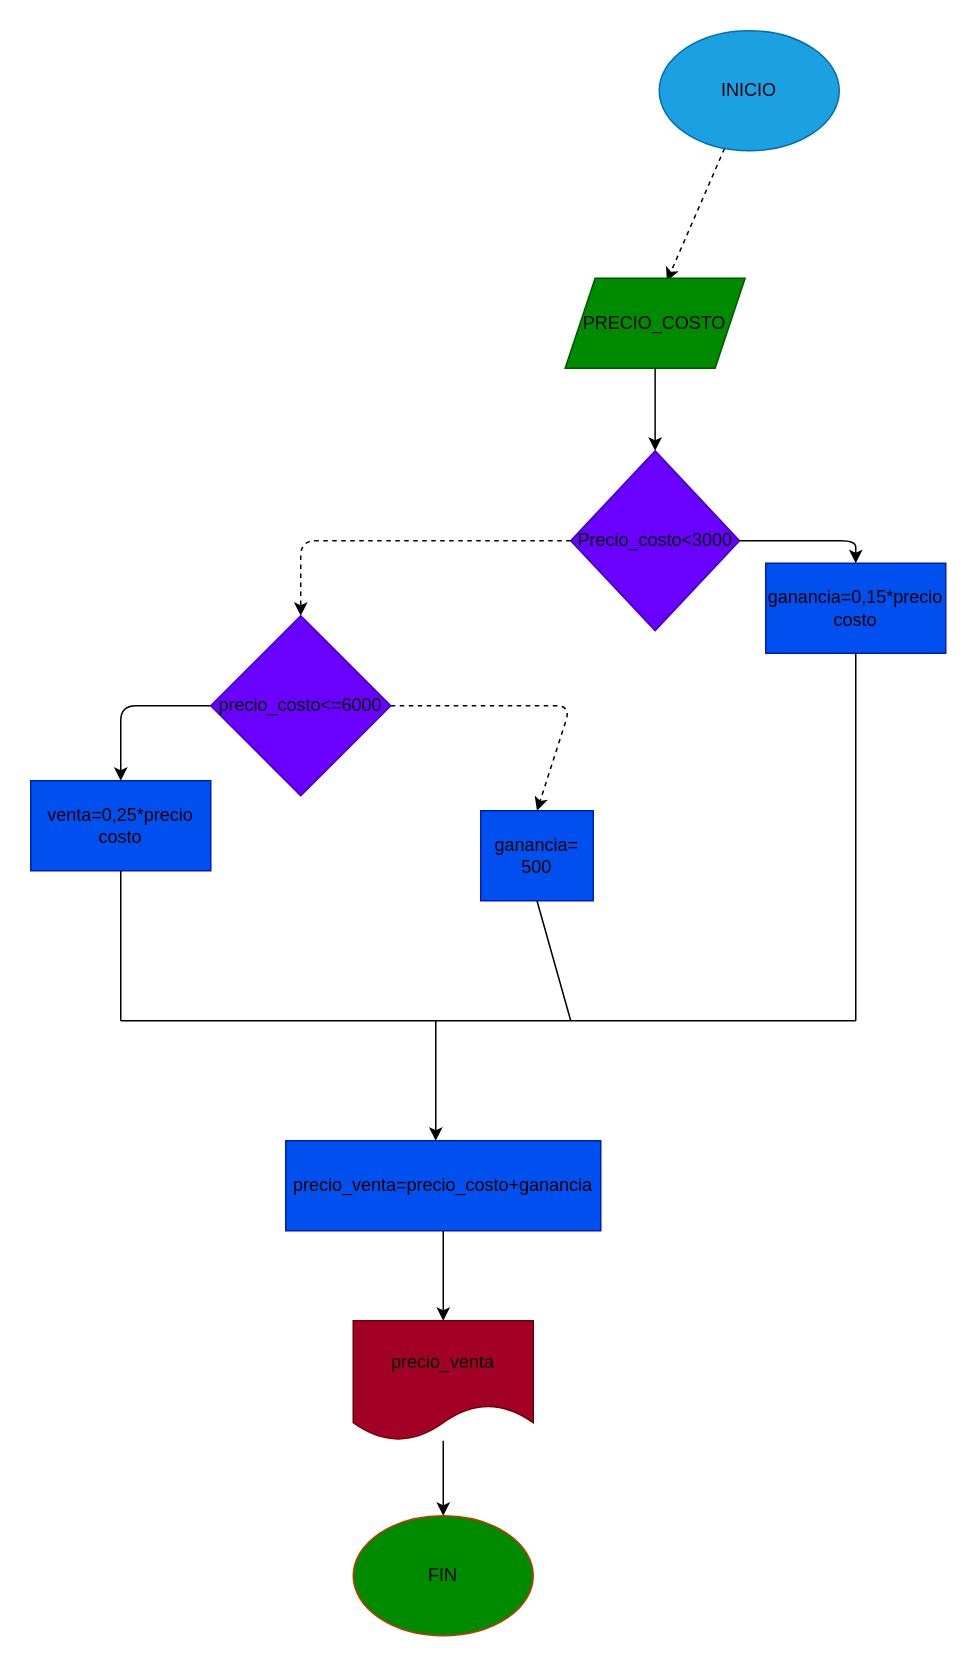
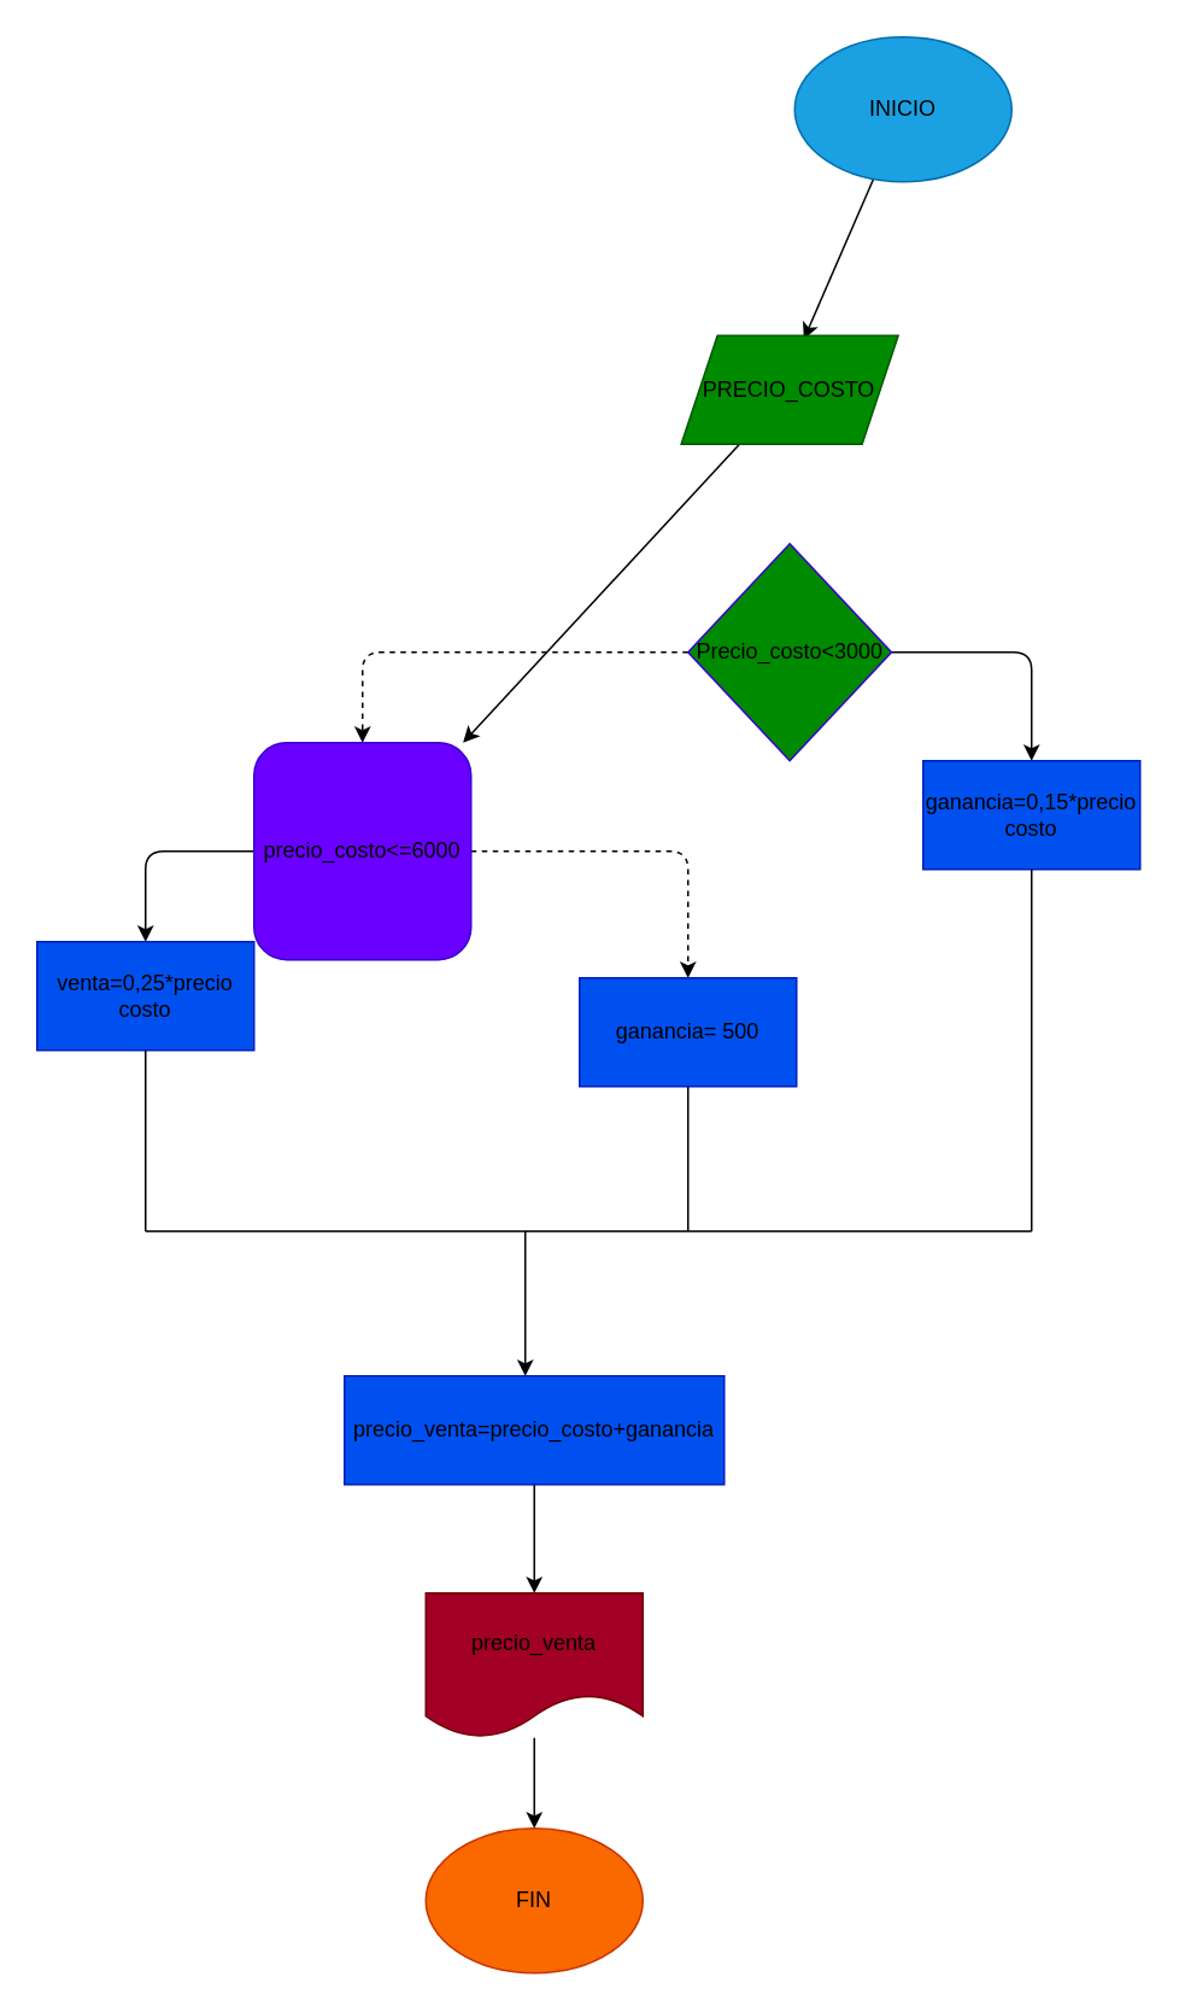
  <mxCell id="0" />
  <mxCell id="1" parent="0" />
- <mxCell id="2" style="edgeStyle=none;html=1;fontColor=#000000;entryX=0.565;entryY=0.033;entryDx=0;entryDy=0;entryPerimeter=0;dashed=1;" edge="1" parent="1" source="3" target="5"><mxGeometry relative="1" as="geometry"><mxPoint x="250" y="170" as="targetPoint" /></mxGeometry></mxCell>
+ <mxCell id="2" style="edgeStyle=none;html=1;fontColor=#000000;entryX=0.565;entryY=0.033;entryDx=0;entryDy=0;entryPerimeter=0;" edge="1" parent="1" source="3" target="5"><mxGeometry relative="1" as="geometry"><mxPoint x="250" y="170" as="targetPoint" /></mxGeometry></mxCell>
  <mxCell id="3" value="&lt;font color=&quot;#000000&quot;&gt;INICIO&lt;/font&gt;" style="ellipse;whiteSpace=wrap;html=1;fillColor=#1ba1e2;fontColor=#ffffff;strokeColor=#006EAF;" vertex="1" parent="1"><mxGeometry x="439" y="20" width="120" height="80" as="geometry" /></mxCell>
- <mxCell id="4" style="edgeStyle=none;html=1;fontColor=#000000;entryX=0.5;entryY=0;entryDx=0;entryDy=0;" edge="1" parent="1" source="5" target="8"><mxGeometry relative="1" as="geometry"><mxPoint x="250" y="290" as="targetPoint" /></mxGeometry></mxCell>
+ <mxCell id="4" style="edgeStyle=none;html=1;fontColor=#000000;" edge="1" parent="1" source="5" target="12"><mxGeometry relative="1" as="geometry"><mxPoint x="250" y="290" as="targetPoint" /></mxGeometry></mxCell>
  <mxCell id="5" value="&lt;font color=&quot;#000000&quot;&gt;PRECIO_COSTO&lt;/font&gt;" style="shape=parallelogram;perimeter=parallelogramPerimeter;whiteSpace=wrap;html=1;fixedSize=1;fontColor=#ffffff;fillColor=#008a00;strokeColor=#005700;" vertex="1" parent="1"><mxGeometry x="376.25" y="185" width="120" height="60" as="geometry" /></mxCell>
  <mxCell id="6" style="edgeStyle=none;html=1;fontColor=#000000;entryX=0.5;entryY=0;entryDx=0;entryDy=0;" edge="1" parent="1" source="8" target="9"><mxGeometry relative="1" as="geometry"><mxPoint x="410" y="420" as="targetPoint" /><Array as="points"><mxPoint x="570" y="360" /></Array></mxGeometry></mxCell>
  <mxCell id="7" style="edgeStyle=none;html=1;fontColor=#000000;entryX=0.5;entryY=0;entryDx=0;entryDy=0;dashed=1;" edge="1" parent="1" source="8" target="12"><mxGeometry relative="1" as="geometry"><mxPoint x="90" y="420" as="targetPoint" /><Array as="points"><mxPoint x="200" y="360" /></Array></mxGeometry></mxCell>
- <mxCell id="8" value="&lt;font color=&quot;#000000&quot;&gt;Precio_costo&amp;lt;3000&lt;/font&gt;" style="rhombus;whiteSpace=wrap;html=1;fontColor=#ffffff;fillColor=#6a00ff;strokeColor=#3700CC;" vertex="1" parent="1"><mxGeometry x="380" y="300" width="112.5" height="120" as="geometry" /></mxCell>
- <mxCell id="9" value="&lt;font color=&quot;#000000&quot;&gt;ganancia=0,15*precio costo&lt;/font&gt;" style="rounded=0;whiteSpace=wrap;html=1;fontColor=#ffffff;fillColor=#0050ef;strokeColor=#001DBC;" vertex="1" parent="1"><mxGeometry x="510" y="375" width="120" height="60" as="geometry" /></mxCell>
+ <mxCell id="8" value="&lt;font color=&quot;#000000&quot;&gt;Precio_costo&amp;lt;3000&lt;/font&gt;" style="rhombus;whiteSpace=wrap;html=1;fontColor=#ffffff;fillColor=#008a00;strokeColor=#3700CC;" vertex="1" parent="1"><mxGeometry x="380" y="300" width="112.5" height="120" as="geometry" /></mxCell>
+ <mxCell id="9" value="&lt;font color=&quot;#000000&quot;&gt;ganancia=0,15*precio costo&lt;/font&gt;" style="rounded=0;whiteSpace=wrap;html=1;fontColor=#ffffff;fillColor=#0050ef;strokeColor=#001DBC;" vertex="1" parent="1"><mxGeometry x="510" y="420" width="120" height="60" as="geometry" /></mxCell>
  <mxCell id="10" style="edgeStyle=none;html=1;fontColor=#000000;entryX=0.5;entryY=0;entryDx=0;entryDy=0;dashed=1;" edge="1" parent="1" source="12" target="13"><mxGeometry relative="1" as="geometry"><mxPoint x="220" y="540" as="targetPoint" /><Array as="points"><mxPoint x="380" y="470" /></Array></mxGeometry></mxCell>
  <mxCell id="11" style="edgeStyle=none;html=1;fontColor=#000000;" edge="1" parent="1" source="12"><mxGeometry relative="1" as="geometry"><mxPoint x="80" y="520" as="targetPoint" /><Array as="points"><mxPoint x="80" y="470" /></Array></mxGeometry></mxCell>
- <mxCell id="12" value="&lt;font color=&quot;#000000&quot;&gt;precio_costo&amp;lt;=6000&lt;/font&gt;" style="rhombus;whiteSpace=wrap;html=1;fontColor=#ffffff;fillColor=#6a00ff;strokeColor=#3700CC;" vertex="1" parent="1"><mxGeometry x="140" y="410" width="120" height="120" as="geometry" /></mxCell>
- <mxCell id="13" value="&lt;font color=&quot;#000000&quot;&gt;ganancia= 500&lt;/font&gt;" style="rounded=0;whiteSpace=wrap;html=1;fontColor=#ffffff;fillColor=#0050ef;strokeColor=#001DBC;" vertex="1" parent="1"><mxGeometry x="320" y="540" width="75" height="60" as="geometry" /></mxCell>
+ <mxCell id="12" value="&lt;font color=&quot;#000000&quot;&gt;precio_costo&amp;lt;=6000&lt;/font&gt;" style="whiteSpace=wrap;html=1;fontColor=#ffffff;fillColor=#6a00ff;strokeColor=#3700CC;rounded=1;" vertex="1" parent="1"><mxGeometry x="140" y="410" width="120" height="120" as="geometry" /></mxCell>
+ <mxCell id="13" value="&lt;font color=&quot;#000000&quot;&gt;ganancia= 500&lt;/font&gt;" style="rounded=0;whiteSpace=wrap;html=1;fontColor=#ffffff;fillColor=#0050ef;strokeColor=#001DBC;" vertex="1" parent="1"><mxGeometry x="320" y="540" width="120" height="60" as="geometry" /></mxCell>
  <mxCell id="14" value="&lt;font color=&quot;#000000&quot;&gt;venta=0,25*precio costo&lt;/font&gt;" style="rounded=0;whiteSpace=wrap;html=1;fontColor=#ffffff;fillColor=#0050ef;strokeColor=#001DBC;" vertex="1" parent="1"><mxGeometry x="20" y="520" width="120" height="60" as="geometry" /></mxCell>
  <mxCell id="15" value="" style="endArrow=none;html=1;fontColor=#000000;entryX=0.5;entryY=1;entryDx=0;entryDy=0;" edge="1" parent="1" target="14"><mxGeometry width="50" height="50" relative="1" as="geometry"><mxPoint x="80" y="680" as="sourcePoint" /><mxPoint x="90" y="580" as="targetPoint" /></mxGeometry></mxCell>
  <mxCell id="16" value="" style="endArrow=none;html=1;fontColor=#000000;entryX=0.5;entryY=1;entryDx=0;entryDy=0;" edge="1" parent="1" target="13"><mxGeometry width="50" height="50" relative="1" as="geometry"><mxPoint x="380" y="680" as="sourcePoint" /><mxPoint x="350" y="630" as="targetPoint" /></mxGeometry></mxCell>
  <mxCell id="17" value="" style="endArrow=none;html=1;fontColor=#000000;entryX=0.5;entryY=1;entryDx=0;entryDy=0;" edge="1" parent="1" target="9"><mxGeometry width="50" height="50" relative="1" as="geometry"><mxPoint x="570" y="680" as="sourcePoint" /><mxPoint x="580" y="500" as="targetPoint" /></mxGeometry></mxCell>
  <mxCell id="18" value="" style="endArrow=none;html=1;fontColor=#000000;" edge="1" parent="1"><mxGeometry width="50" height="50" relative="1" as="geometry"><mxPoint x="80" y="680" as="sourcePoint" /><mxPoint x="570" y="680" as="targetPoint" /></mxGeometry></mxCell>
  <mxCell id="19" value="" style="endArrow=classic;html=1;fontColor=#000000;" edge="1" parent="1"><mxGeometry width="50" height="50" relative="1" as="geometry"><mxPoint x="290" y="680" as="sourcePoint" /><mxPoint x="290" y="760" as="targetPoint" /></mxGeometry></mxCell>
  <mxCell id="20" style="edgeStyle=none;html=1;fontColor=#000000;" edge="1" parent="1" source="21"><mxGeometry relative="1" as="geometry"><mxPoint x="295" y="880" as="targetPoint" /></mxGeometry></mxCell>
  <mxCell id="21" value="&lt;font color=&quot;#000000&quot;&gt;precio_venta=precio_costo+ganancia&lt;/font&gt;" style="rounded=0;whiteSpace=wrap;html=1;fontColor=#ffffff;fillColor=#0050ef;strokeColor=#001DBC;" vertex="1" parent="1"><mxGeometry x="190" y="760" width="210" height="60" as="geometry" /></mxCell>
  <mxCell id="22" style="edgeStyle=none;html=1;fontColor=#000000;" edge="1" parent="1" source="23"><mxGeometry relative="1" as="geometry"><mxPoint x="295" y="1010" as="targetPoint" /></mxGeometry></mxCell>
  <mxCell id="23" value="&lt;font color=&quot;#000000&quot;&gt;precio_venta&lt;/font&gt;" style="shape=document;whiteSpace=wrap;html=1;boundedLbl=1;fontColor=#ffffff;fillColor=#a20025;strokeColor=#6F0000;" vertex="1" parent="1"><mxGeometry x="235" y="880" width="120" height="80" as="geometry" /></mxCell>
- <mxCell id="24" value="FIN" style="ellipse;whiteSpace=wrap;html=1;fontColor=#000000;fillColor=#008a00;strokeColor=#C73500;" vertex="1" parent="1"><mxGeometry x="235" y="1010" width="120" height="80" as="geometry" /></mxCell>
+ <mxCell id="24" value="FIN" style="ellipse;whiteSpace=wrap;html=1;fontColor=#000000;fillColor=#fa6800;strokeColor=#C73500;" vertex="1" parent="1"><mxGeometry x="235" y="1010" width="120" height="80" as="geometry" /></mxCell>
